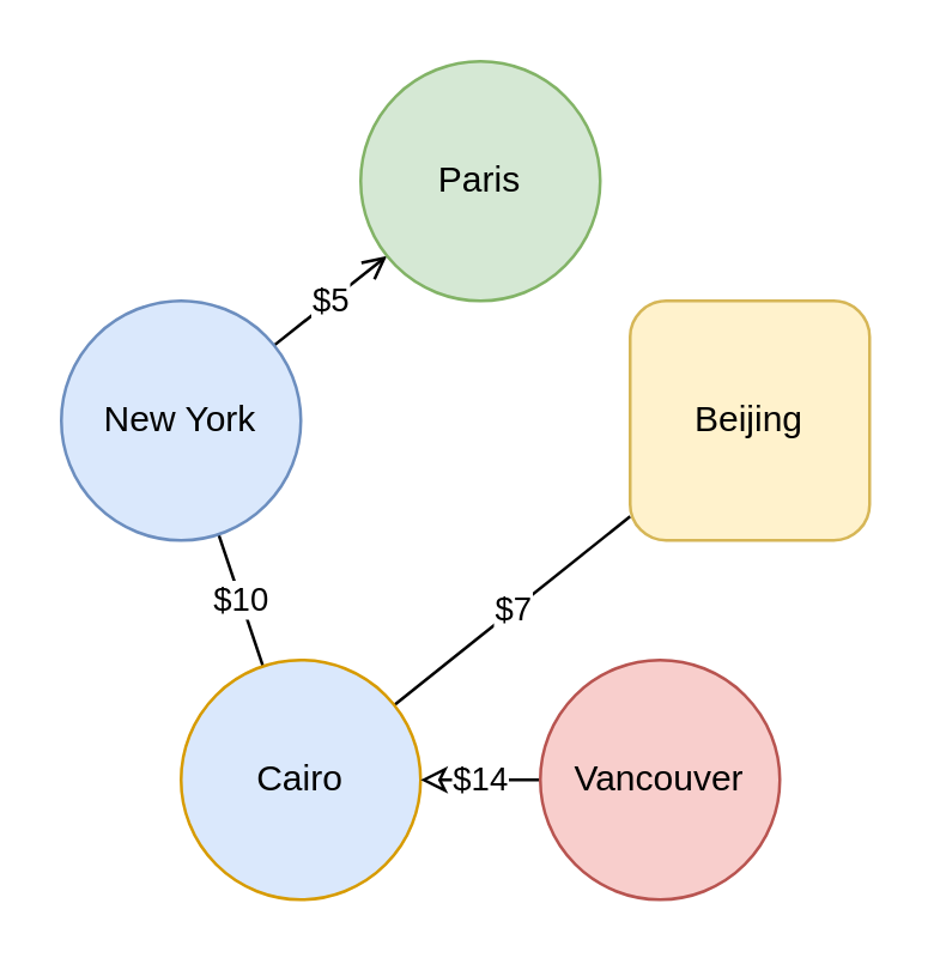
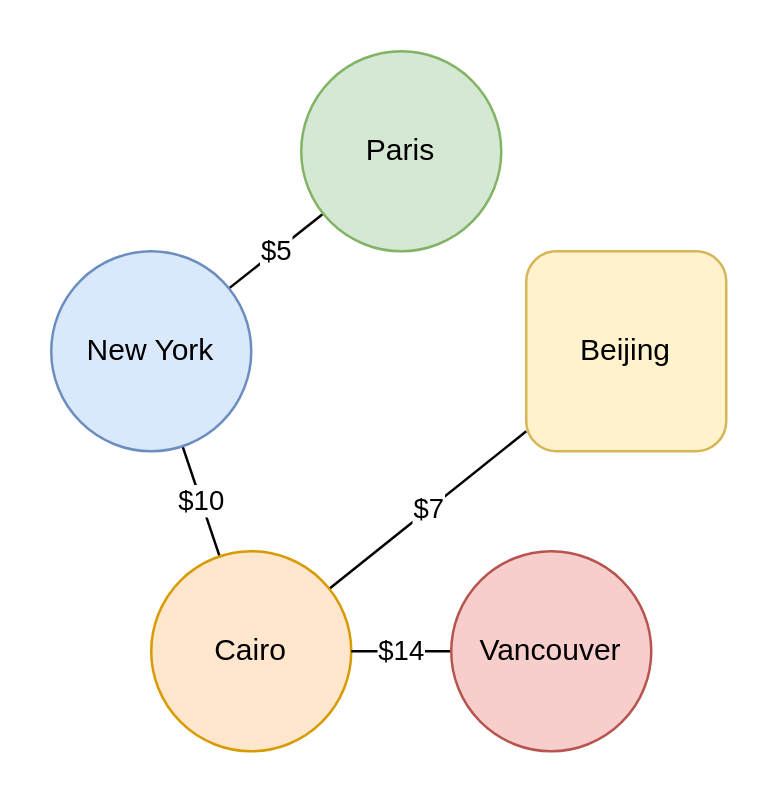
  <mxCell id="0" />
  <mxCell id="1" parent="0" />
- <mxCell id="2" value="$5" style="rounded=0;orthogonalLoop=1;jettySize=auto;html=1;endArrow=open;endFill=0;" parent="1" source="4" target="5" edge="1"><mxGeometry relative="1" as="geometry" /></mxCell>
+ <mxCell id="2" value="$5" style="rounded=0;orthogonalLoop=1;jettySize=auto;html=1;endArrow=none;endFill=0;" parent="1" source="4" target="5" edge="1"><mxGeometry relative="1" as="geometry" /></mxCell>
  <mxCell id="3" value="$10" style="edgeStyle=none;rounded=0;orthogonalLoop=1;jettySize=auto;html=1;endArrow=none;endFill=0;" parent="1" source="4" target="8" edge="1"><mxGeometry relative="1" as="geometry" /></mxCell>
  <mxCell id="4" value="New York" style="ellipse;whiteSpace=wrap;html=1;aspect=fixed;fillColor=#dae8fc;strokeColor=#6c8ebf;" parent="1" vertex="1"><mxGeometry x="20" y="100" width="80" height="80" as="geometry" /></mxCell>
  <mxCell id="5" value="Paris" style="ellipse;whiteSpace=wrap;html=1;aspect=fixed;fillColor=#d5e8d4;strokeColor=#82b366;" parent="1" vertex="1"><mxGeometry x="120" y="20" width="80" height="80" as="geometry" /></mxCell>
  <mxCell id="6" value="$7" style="edgeStyle=none;rounded=0;orthogonalLoop=1;jettySize=auto;html=1;endArrow=none;endFill=0;" parent="1" source="7" target="8" edge="1"><mxGeometry relative="1" as="geometry" /></mxCell>
  <mxCell id="7" value="Beijing" style="whiteSpace=wrap;html=1;aspect=fixed;fillColor=#fff2cc;strokeColor=#d6b656;rounded=1;" parent="1" vertex="1"><mxGeometry x="210" y="100" width="80" height="80" as="geometry" /></mxCell>
- <mxCell id="8" value="Cairo" style="ellipse;whiteSpace=wrap;html=1;aspect=fixed;fillColor=#dae8fc;strokeColor=#d79b00;" parent="1" vertex="1"><mxGeometry x="60" y="220" width="80" height="80" as="geometry" /></mxCell>
- <mxCell id="9" value="$14" style="edgeStyle=none;rounded=0;orthogonalLoop=1;jettySize=auto;html=1;exitX=0;exitY=0.5;exitDx=0;exitDy=0;entryX=1;entryY=0.5;entryDx=0;entryDy=0;endArrow=classic;endFill=0;" parent="1" source="10" target="8" edge="1"><mxGeometry relative="1" as="geometry" /></mxCell>
+ <mxCell id="8" value="Cairo" style="ellipse;whiteSpace=wrap;html=1;aspect=fixed;fillColor=#ffe6cc;strokeColor=#d79b00;" parent="1" vertex="1"><mxGeometry x="60" y="220" width="80" height="80" as="geometry" /></mxCell>
+ <mxCell id="9" value="$14" style="edgeStyle=none;rounded=0;orthogonalLoop=1;jettySize=auto;html=1;exitX=0;exitY=0.5;exitDx=0;exitDy=0;entryX=1;entryY=0.5;entryDx=0;entryDy=0;endArrow=none;endFill=0;" parent="1" source="10" target="8" edge="1"><mxGeometry relative="1" as="geometry" /></mxCell>
  <mxCell id="10" value="Vancouver" style="ellipse;whiteSpace=wrap;html=1;aspect=fixed;fillColor=#f8cecc;strokeColor=#b85450;" parent="1" vertex="1"><mxGeometry x="180" y="220" width="80" height="80" as="geometry" /></mxCell>
